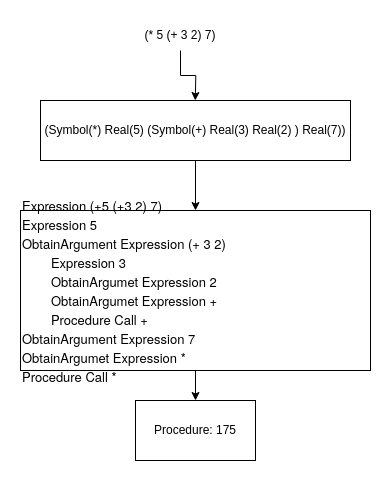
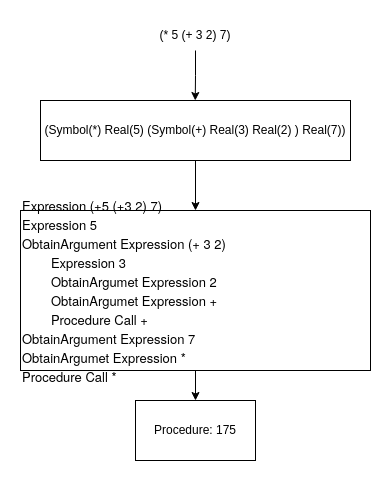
  <mxCell id="0" />
  <mxCell id="1" parent="0" />
  <mxCell id="2" style="edgeStyle=orthogonalEdgeStyle;rounded=0;orthogonalLoop=1;jettySize=auto;html=1;exitX=0.5;exitY=1;exitDx=0;exitDy=0;" edge="1" parent="1" source="3"><mxGeometry relative="1" as="geometry"><mxPoint x="194.759" y="100" as="targetPoint" /></mxGeometry></mxCell>
- <mxCell id="3" value="(* 5 (+ 3 2) 7)" style="text;html=1;strokeColor=none;fillColor=none;align=center;verticalAlign=middle;whiteSpace=wrap;rounded=0;" vertex="1" parent="1"><mxGeometry x="125" y="20" width="110" height="30" as="geometry" /></mxCell>
+ <mxCell id="3" value="(* 5 (+ 3 2) 7)" style="text;html=1;strokeColor=none;fillColor=none;align=center;verticalAlign=middle;whiteSpace=wrap;rounded=0;" vertex="1" parent="1"><mxGeometry x="140" y="20" width="110" height="30" as="geometry" /></mxCell>
  <mxCell id="4" value="" style="edgeStyle=orthogonalEdgeStyle;rounded=0;orthogonalLoop=1;jettySize=auto;html=1;" edge="1" parent="1" source="5" target="7"><mxGeometry relative="1" as="geometry" /></mxCell>
  <mxCell id="5" value="(Symbol(*) Real(5) (Symbol(+) Real(3) Real(2) ) Real(7))" style="rounded=0;whiteSpace=wrap;html=1;" vertex="1" parent="1"><mxGeometry x="40" y="100" width="310" height="60" as="geometry" /></mxCell>
  <mxCell id="6" value="" style="edgeStyle=orthogonalEdgeStyle;rounded=0;orthogonalLoop=1;jettySize=auto;html=1;" edge="1" parent="1" source="7" target="8"><mxGeometry relative="1" as="geometry" /></mxCell>
  <mxCell id="7" value="&lt;p style=&quot;margin: 0.0px 0.0px 0.0px 0.0px; font: 13.0px 'Helvetica Neue'&quot;&gt;Expression (+5 (+3 2) 7)&lt;/p&gt;&lt;p style=&quot;margin: 0px; font-stretch: normal; font-size: 13px; line-height: normal; font-family: &amp;quot;Helvetica Neue&amp;quot;;&quot;&gt;Expression 5&lt;/p&gt;&lt;p style=&quot;margin: 0px; font-stretch: normal; font-size: 13px; line-height: normal; font-family: &amp;quot;Helvetica Neue&amp;quot;;&quot;&gt;ObtainArgument Expression (+ 3 2)&lt;/p&gt;&lt;p style=&quot;margin: 0px; font-stretch: normal; font-size: 13px; line-height: normal; font-family: &amp;quot;Helvetica Neue&amp;quot;;&quot;&gt;&lt;span style=&quot;&quot;&gt;&#09;&lt;/span&gt;&lt;span style=&quot;white-space: pre;&quot;&gt;&#09;&lt;/span&gt;Expression 3&lt;/p&gt;&lt;p style=&quot;margin: 0px; font-stretch: normal; font-size: 13px; line-height: normal; font-family: &amp;quot;Helvetica Neue&amp;quot;;&quot;&gt;&lt;span style=&quot;&quot;&gt;&#09;&lt;/span&gt;&lt;span style=&quot;white-space: pre;&quot;&gt;&#09;&lt;/span&gt;ObtainArgumet Expression 2&lt;/p&gt;&lt;p style=&quot;margin: 0px; font-stretch: normal; font-size: 13px; line-height: normal; font-family: &amp;quot;Helvetica Neue&amp;quot;;&quot;&gt;&lt;span style=&quot;&quot;&gt;&#09;&lt;/span&gt;&lt;span style=&quot;white-space: pre;&quot;&gt;&#09;&lt;/span&gt;ObtainArgumet Expression +&lt;/p&gt;&lt;p style=&quot;margin: 0px; font-stretch: normal; font-size: 13px; line-height: normal; font-family: &amp;quot;Helvetica Neue&amp;quot;;&quot;&gt;&lt;span style=&quot;&quot;&gt;&#09;&lt;/span&gt;&lt;span style=&quot;white-space: pre;&quot;&gt;&#09;&lt;/span&gt;Procedure Call +&lt;/p&gt;&lt;p style=&quot;margin: 0px; font-stretch: normal; font-size: 13px; line-height: normal; font-family: &amp;quot;Helvetica Neue&amp;quot;;&quot;&gt;ObtainArgument Expression 7&lt;/p&gt;&lt;p style=&quot;margin: 0px; font-stretch: normal; font-size: 13px; line-height: normal; font-family: &amp;quot;Helvetica Neue&amp;quot;;&quot;&gt;ObtainArgumet Expression *&lt;/p&gt;&lt;p style=&quot;margin: 0px; font-stretch: normal; font-size: 13px; line-height: normal; font-family: &amp;quot;Helvetica Neue&amp;quot;;&quot;&gt;Procedure Call *&lt;br&gt;&lt;/p&gt;" style="whiteSpace=wrap;html=1;rounded=0;align=left;" vertex="1" parent="1"><mxGeometry x="20" y="210" width="350" height="160" as="geometry" /></mxCell>
  <mxCell id="8" value="Procedure: 175" style="whiteSpace=wrap;html=1;align=center;rounded=0;" vertex="1" parent="1"><mxGeometry x="135" y="400" width="120" height="60" as="geometry" /></mxCell>
